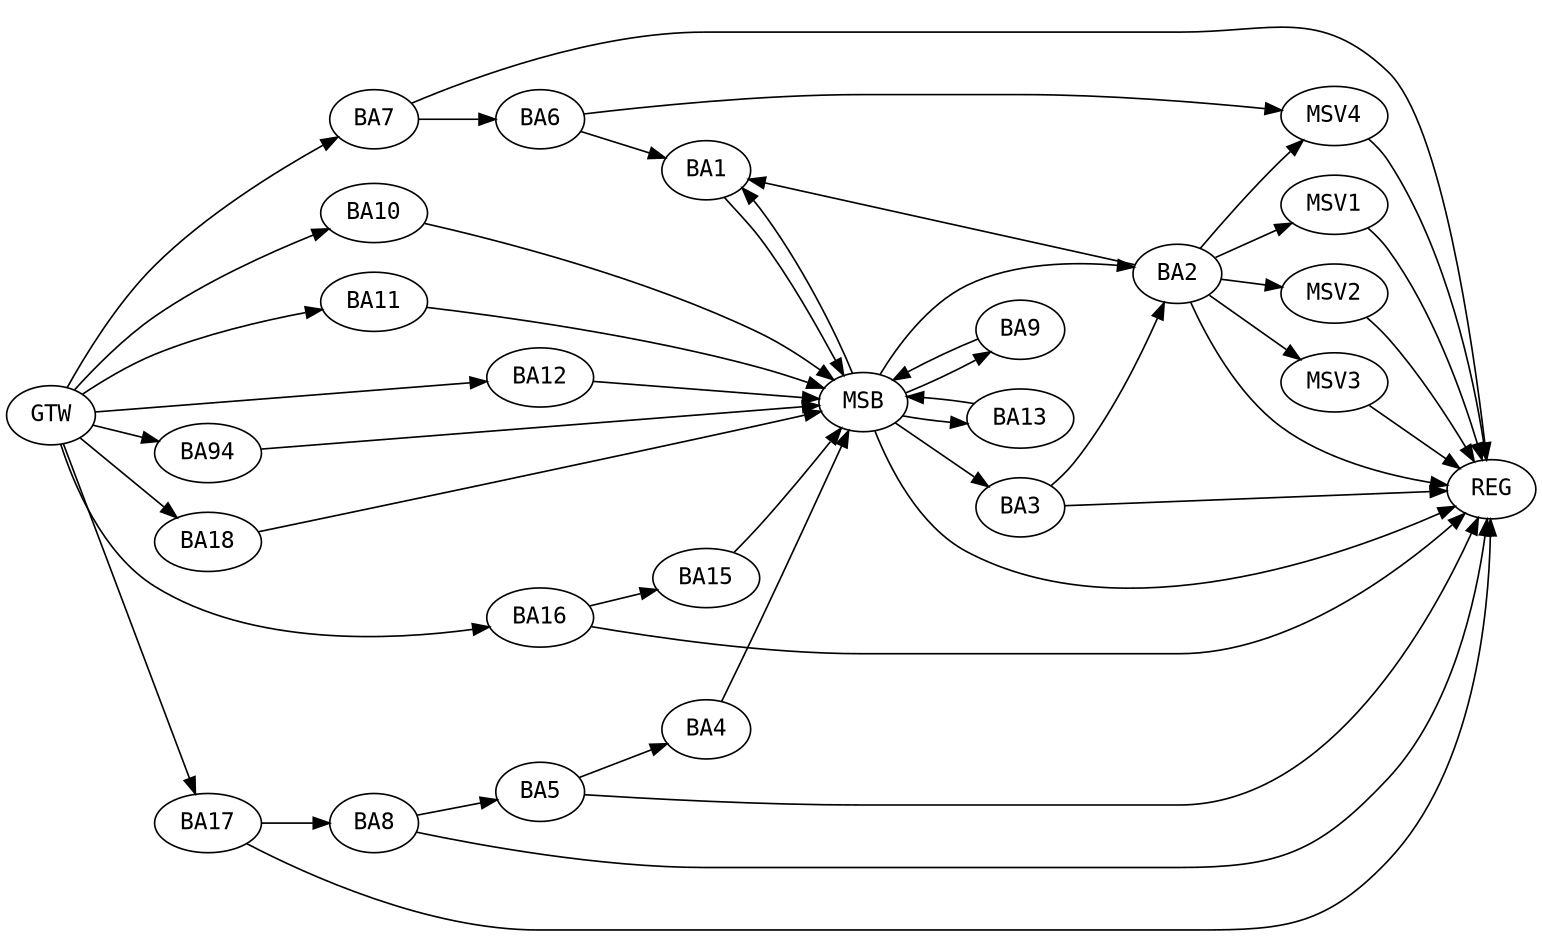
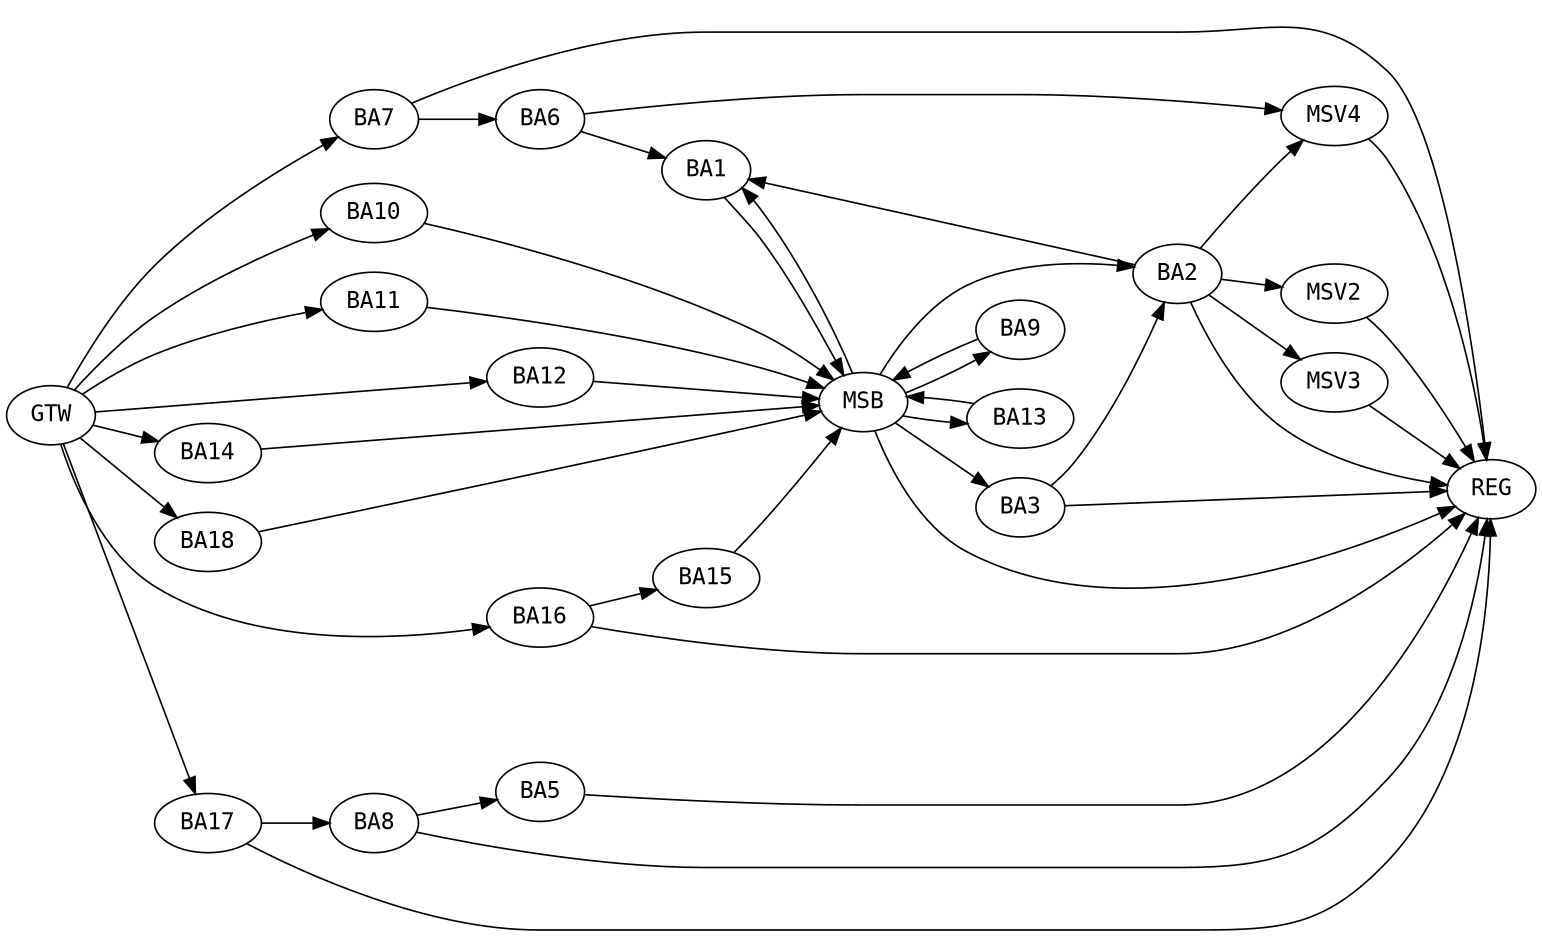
  strict digraph {
    fontname="DejaVu Sans Mono"
    rankdir=LR
    node [fontname="DejaVu Sans Mono"]
    edge [fontname="DejaVu Sans Mono"]
    n1 [label=BA1]
    n2 [label=MSB]
    n3 [label=BA2]
    n4 [label=REG]
    n5 [label=BA3]
    n6 [label=BA9]
    n7 [label=BA13]
-   n8 [label=MSV1]
    n9 [label=MSV2]
    n10 [label=MSV3]
    n11 [label=MSV4]
-   n12 [label=BA4]
    n13 [label=BA5]
    n14 [label=BA6]
    n15 [label=BA7]
    n16 [label=BA8]
    n17 [label=BA10]
    n18 [label=BA11]
    n19 [label=BA12]
-   n20 [label=BA94]
+   n20 [label=BA14]
    n21 [label=BA15]
    n22 [label=BA16]
    n23 [label=BA17]
    n24 [label=BA18]
    n25 [label=GTW]
    n1 -> n2
    n2 -> n1
    n2 -> n3
    n2 -> n4
    n2 -> n5
    n2 -> n6
    n2 -> n7
    n3 -> n1
    n3 -> n4
-   n3 -> n8
    n3 -> n9
    n3 -> n10
    n3 -> n11
    n5 -> n3
    n5 -> n4
    n6 -> n2
    n7 -> n2
-   n8 -> n4
    n9 -> n4
    n10 -> n4
    n11 -> n4
-   n12 -> n2
    n13 -> n4
-   n13 -> n12
    n14 -> n1
    n14 -> n11
    n15 -> n4
    n15 -> n14
    n16 -> n4
    n16 -> n13
    n17 -> n2
    n18 -> n2
    n19 -> n2
    n20 -> n2
    n21 -> n2
    n22 -> n4
    n22 -> n21
    n23 -> n4
    n23 -> n16
    n24 -> n2
    n25 -> n15
    n25 -> n17
    n25 -> n18
    n25 -> n19
    n25 -> n20
    n25 -> n22
    n25 -> n23
    n25 -> n24
  }
